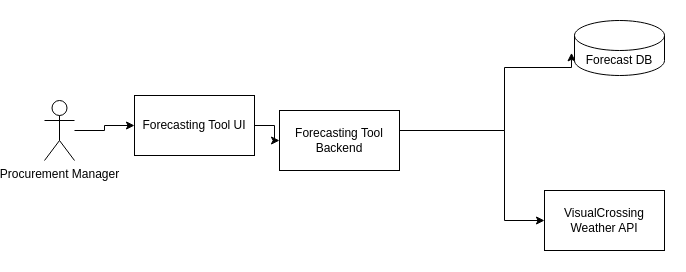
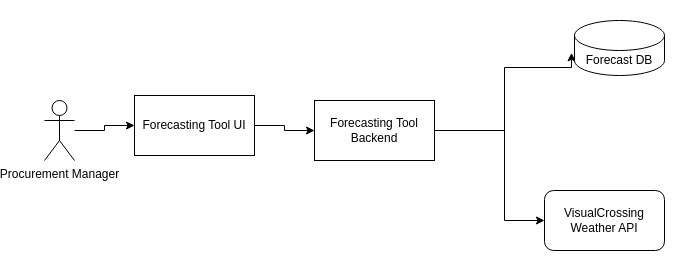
  <mxCell id="0" />
  <mxCell id="1" parent="0" />
  <mxCell id="2" style="edgeStyle=orthogonalEdgeStyle;rounded=0;orthogonalLoop=1;jettySize=auto;html=1;entryX=0;entryY=0.5;entryDx=0;entryDy=0;" edge="1" parent="1" source="3" target="8"><mxGeometry relative="1" as="geometry" /></mxCell>
  <mxCell id="3" value="Procurement Manager" style="shape=umlActor;verticalLabelPosition=bottom;verticalAlign=top;html=1;outlineConnect=0;" vertex="1" parent="1"><mxGeometry x="20" y="100" width="30" height="60" as="geometry" /></mxCell>
  <mxCell id="4" style="edgeStyle=orthogonalEdgeStyle;rounded=0;orthogonalLoop=1;jettySize=auto;html=1;entryX=-0.033;entryY=0.588;entryDx=0;entryDy=0;entryPerimeter=0;" edge="1" parent="1" source="6" target="9"><mxGeometry relative="1" as="geometry"><Array as="points"><mxPoint x="480" y="130" /><mxPoint x="480" y="67" /></Array></mxGeometry></mxCell>
  <mxCell id="5" style="edgeStyle=orthogonalEdgeStyle;rounded=0;orthogonalLoop=1;jettySize=auto;html=1;entryX=0;entryY=0.5;entryDx=0;entryDy=0;" edge="1" parent="1" source="6" target="10"><mxGeometry relative="1" as="geometry"><Array as="points"><mxPoint x="480" y="130" /><mxPoint x="480" y="220" /></Array></mxGeometry></mxCell>
- <mxCell id="6" value="Forecasting Tool Backend" style="rounded=0;whiteSpace=wrap;html=1;" vertex="1" parent="1"><mxGeometry x="255" y="110" width="120" height="60" as="geometry" /></mxCell>
+ <mxCell id="6" value="Forecasting Tool Backend" style="rounded=0;whiteSpace=wrap;html=1;" vertex="1" parent="1"><mxGeometry x="290" y="100" width="120" height="60" as="geometry" /></mxCell>
  <mxCell id="7" style="edgeStyle=orthogonalEdgeStyle;rounded=0;orthogonalLoop=1;jettySize=auto;html=1;entryX=0;entryY=0.5;entryDx=0;entryDy=0;" edge="1" parent="1" source="8" target="6"><mxGeometry relative="1" as="geometry" /></mxCell>
  <mxCell id="8" value="Forecasting Tool UI" style="rounded=0;whiteSpace=wrap;html=1;" vertex="1" parent="1"><mxGeometry x="110" y="95" width="120" height="60" as="geometry" /></mxCell>
  <mxCell id="9" value="Forecast DB" style="shape=cylinder3;whiteSpace=wrap;html=1;boundedLbl=1;backgroundOutline=1;size=15;" vertex="1" parent="1"><mxGeometry x="550" y="20" width="90" height="55" as="geometry" /></mxCell>
- <mxCell id="10" value="VisualCrossing Weather API" style="rounded=0;whiteSpace=wrap;html=1;" vertex="1" parent="1"><mxGeometry x="520" y="190" width="120" height="60" as="geometry" /></mxCell>
+ <mxCell id="10" value="VisualCrossing Weather API" style="whiteSpace=wrap;html=1;rounded=1;" vertex="1" parent="1"><mxGeometry x="520" y="190" width="120" height="60" as="geometry" /></mxCell>
